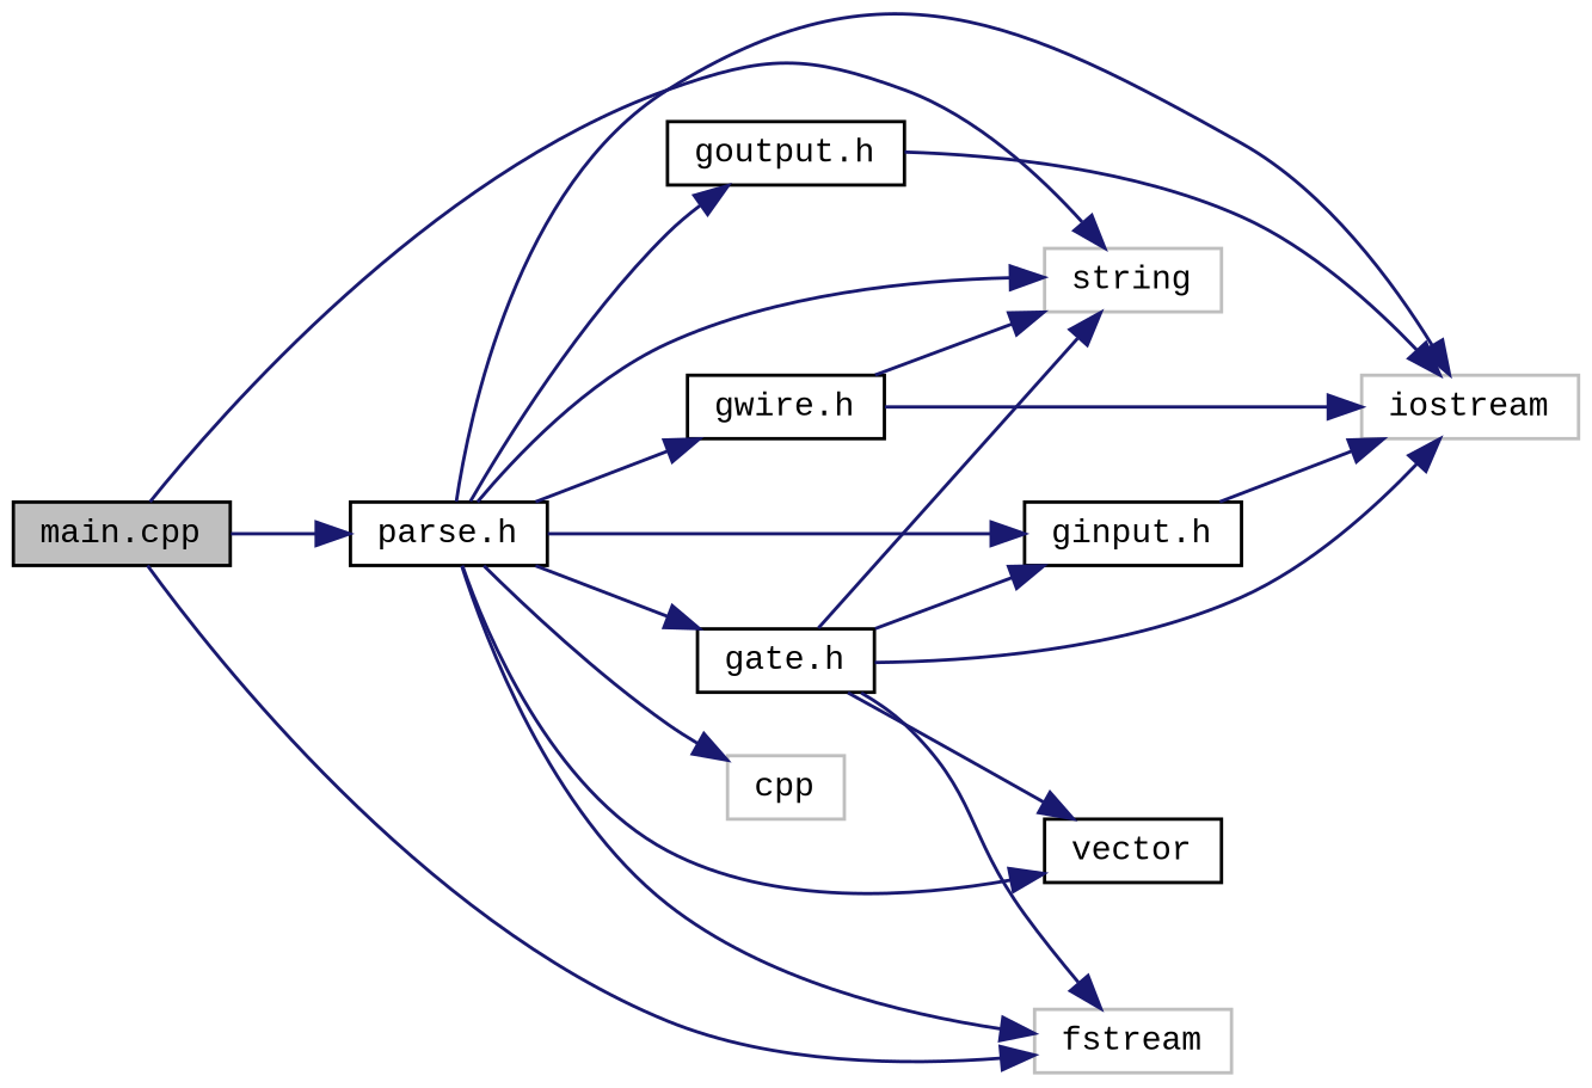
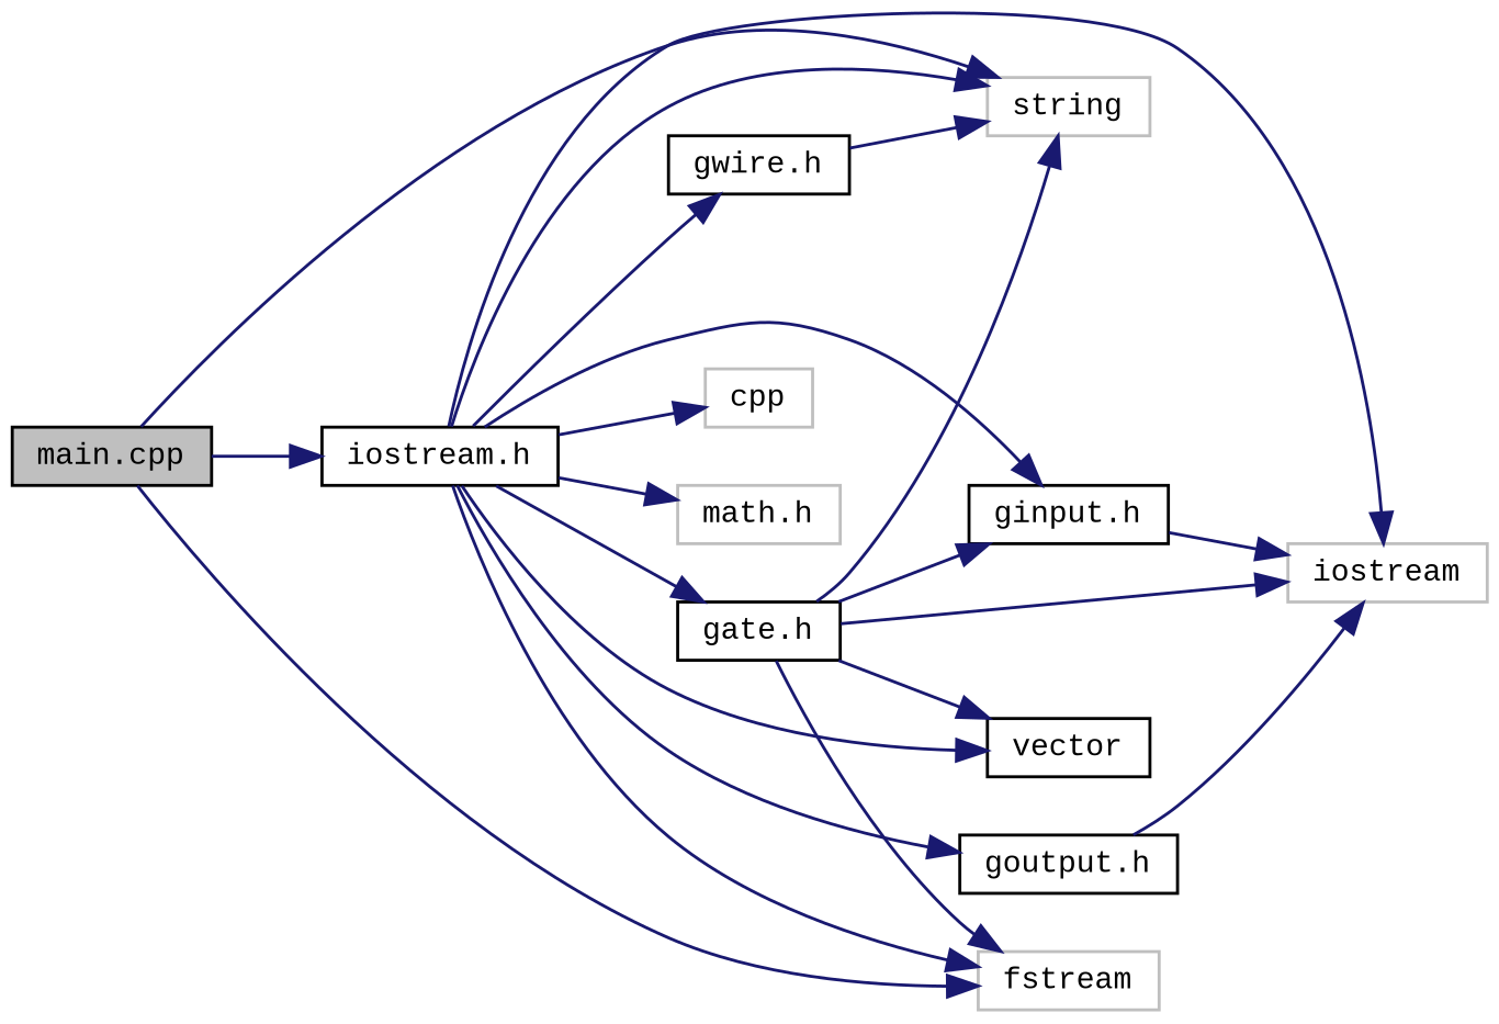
  digraph {
    fontname="Liberation Mono"
    rankdir=LR
    node [color=black fillcolor=white fontname="Liberation Mono" fontsize=10 shape=record style=filled]
    edge [color=midnightblue fontname="Liberation Mono" fontsize=10 labelfontname="FreeSans.ttf" labelfontsize=10 style=solid]
    n1 [fillcolor=grey75 fontcolor=black height=0.2 label="main.cpp" width=0.4]
    n2 [color=grey75 height=0.2 label=string width=0.4]
-   n3 [height=0.2 label="parse.h" width=0.4]
+   n3 [height=0.2 label="iostream.h" width=0.4]
    n4 [color=grey75 height=0.2 label=fstream width=0.4]
    n5 [color=grey75 height=0.2 label=iostream width=0.4]
    n6 [height=0.2 label="gate.h" width=0.4]
    n7 [height=0.2 label=vector width=0.4]
    n8 [height=0.2 label="ginput.h" width=0.4]
    n9 [height=0.2 label="goutput.h" width=0.4]
    n10 [height=0.2 label="gwire.h" width=0.4]
    n11 [color=grey75 height=0.2 label=cpp width=0.4]
+   n12 [color=grey75 height=0.2 label="math.h" width=0.4]
    n1 -> n2
    n1 -> n3
    n1 -> n4
    n3 -> n2
    n3 -> n4
    n3 -> n5
    n3 -> n6
    n3 -> n7
    n3 -> n8
    n3 -> n9
    n3 -> n10
    n3 -> n11
+   n3 -> n12
    n6 -> n2
    n6 -> n4
    n6 -> n5
    n6 -> n7
    n6 -> n8
    n8 -> n5
    n9 -> n5
    n10 -> n2
-   n10 -> n5
  }
